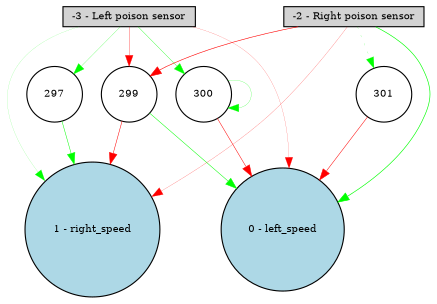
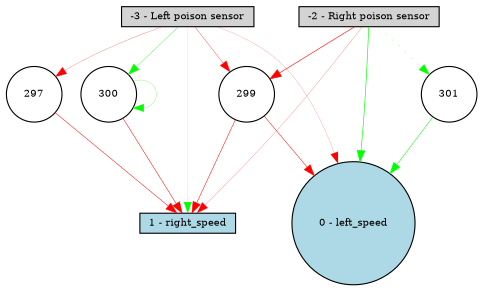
  digraph {
    node [fillcolor=white fontsize=9 shape=circle style=filled]
    edge [color=red style=solid]
    297 [height=0.2 width=0.2]
-   "1 - right_speed" [fillcolor=lightblue height=0.2 width=0.2]
+   "1 - right_speed" [fillcolor=lightblue height=0.2 shape=box width=0.2]
    299 [height=0.2 width=0.2]
    "0 - left_speed" [fillcolor=lightblue height=0.2 width=0.2]
    300 [height=0.2 width=0.2]
    "-2 - Right poison sensor" [fillcolor=lightgray height=0.2 shape=box width=0.2]
    301 [height=0.2 width=0.2]
    "-3 - Left poison sensor" [fillcolor=lightgray height=0.2 shape=box width=0.2]
-   297 -> "1 - right_speed" [color=green penwidth=0.43797019055267017]
+   297 -> "1 - right_speed" [penwidth=0.43797019055267017]
    299 -> "1 - right_speed" [penwidth=0.4574892643092787]
-   299 -> "0 - left_speed" [color=green penwidth=0.43928428065347525]
-   300 -> "0 - left_speed" [penwidth=0.44694624365117785]
+   299 -> "0 - left_speed" [penwidth=0.43928428065347525]
+   300 -> "1 - right_speed" [penwidth=0.44694624365117785]
    300 -> 300 [color=green penwidth=0.18808286382108613]
    "-2 - Right poison sensor" -> "1 - right_speed" [penwidth=0.16685557624946767]
    "-2 - Right poison sensor" -> 299 [penwidth=0.5211508784280332]
    "-2 - Right poison sensor" -> "0 - left_speed" [color=green penwidth=0.5675560782494938]
    "-2 - Right poison sensor" -> 301 [color=green penwidth=0.13684653762165766 style=dotted]
-   301 -> "0 - left_speed" [penwidth=0.45443358737283734]
-   "-3 - Left poison sensor" -> 297 [color=green penwidth=0.1936834538855869]
+   301 -> "0 - left_speed" [color=green penwidth=0.45443358737283734]
+   "-3 - Left poison sensor" -> 297 [penwidth=0.1936834538855869]
    "-3 - Left poison sensor" -> "1 - right_speed" [color=green penwidth=0.10132989090438138]
    "-3 - Left poison sensor" -> 299 [penwidth=0.2715212380588947]
    "-3 - Left poison sensor" -> "0 - left_speed" [penwidth=0.13409369362423731]
    "-3 - Left poison sensor" -> 300 [color=green penwidth=0.2926141252665285]
  }
